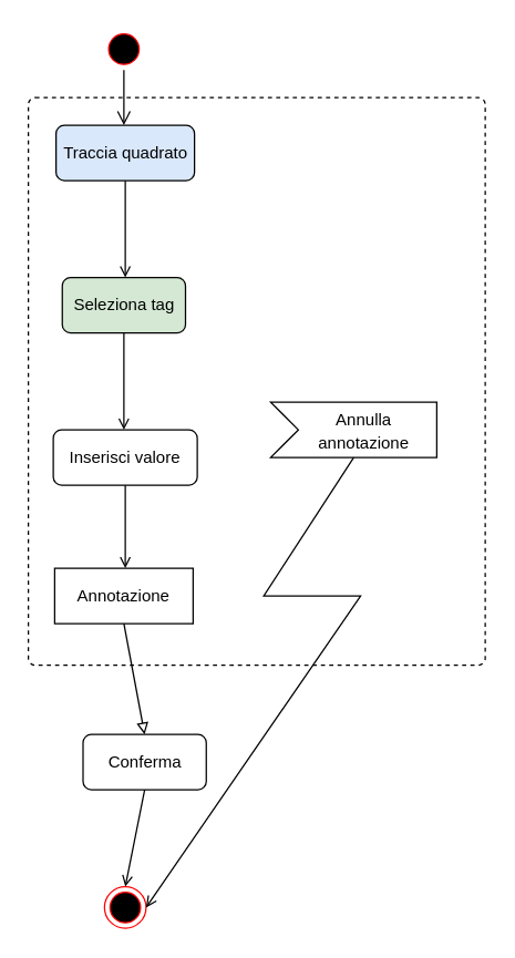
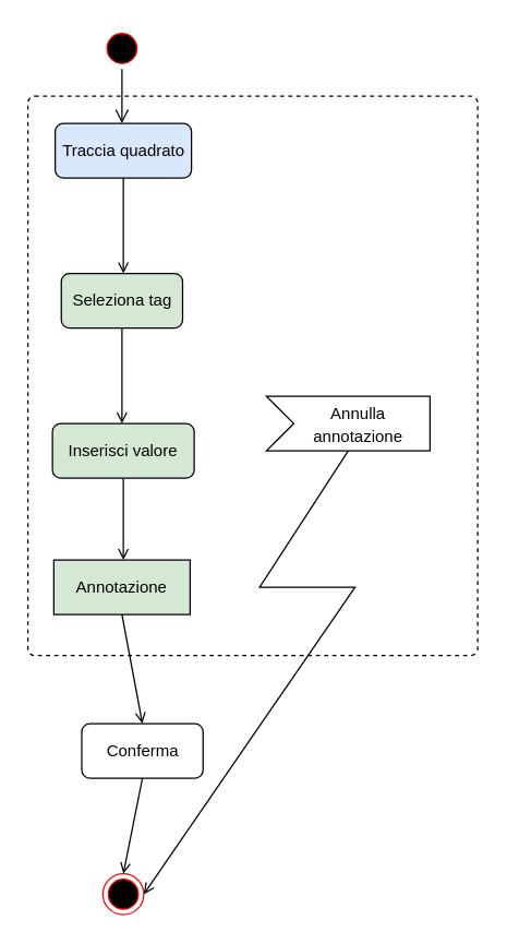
  <mxCell id="0" />
  <mxCell id="1" parent="0" />
  <mxCell id="2" value="" style="html=1;align=center;verticalAlign=top;rounded=1;absoluteArcSize=1;arcSize=10;dashed=1;" parent="1" vertex="1"><mxGeometry x="20" y="70" width="330" height="410" as="geometry" /></mxCell>
  <mxCell id="3" value="" style="ellipse;html=1;shape=endState;fillColor=#000000;strokeColor=#ff0000;" parent="1" vertex="1"><mxGeometry x="75" y="640" width="30" height="30" as="geometry" /></mxCell>
  <mxCell id="4" value="" style="ellipse;html=1;shape=startState;fillColor=#000000;strokeColor=#ff0000;" parent="1" vertex="1"><mxGeometry x="74" y="20" width="30" height="30" as="geometry" /></mxCell>
  <mxCell id="5" value="Traccia quadrato" style="html=1;rounded=1;fillColor=#dae8fc;" parent="1" vertex="1"><mxGeometry x="40" y="90" width="100" height="40" as="geometry" /></mxCell>
  <mxCell id="6" value="" style="edgeStyle=orthogonalEdgeStyle;html=1;verticalAlign=bottom;endArrow=open;endSize=8;strokeColor=#000000;rounded=0;" parent="1" source="4" edge="1"><mxGeometry relative="1" as="geometry"><mxPoint x="89" y="90" as="targetPoint" /><Array as="points"><mxPoint x="90" y="50" /><mxPoint x="90" y="50" /></Array></mxGeometry></mxCell>
  <mxCell id="7" value="" style="endArrow=open;html=1;rounded=0;exitX=0.5;exitY=1;exitDx=0;exitDy=0;endFill=0;" parent="1" source="5" edge="1"><mxGeometry width="50" height="50" relative="1" as="geometry"><mxPoint x="80" y="270" as="sourcePoint" /><mxPoint x="90" y="200" as="targetPoint" /></mxGeometry></mxCell>
  <mxCell id="8" value="Seleziona tag" style="rounded=1;whiteSpace=wrap;html=1;fillColor=#d5e8d4;" parent="1" vertex="1"><mxGeometry x="44.5" y="200" width="89" height="40" as="geometry" /></mxCell>
  <mxCell id="9" value="" style="endArrow=open;html=1;rounded=0;exitX=0.5;exitY=1;exitDx=0;exitDy=0;endFill=0;" parent="1" source="8" edge="1"><mxGeometry width="50" height="50" relative="1" as="geometry"><mxPoint x="80" y="270" as="sourcePoint" /><mxPoint x="89" y="310" as="targetPoint" /></mxGeometry></mxCell>
- <mxCell id="10" value="Inserisci valore" style="rounded=1;whiteSpace=wrap;html=1;" parent="1" vertex="1"><mxGeometry x="38" y="310" width="104" height="40" as="geometry" /></mxCell>
+ <mxCell id="10" value="Inserisci valore" style="rounded=1;whiteSpace=wrap;html=1;fillColor=#d5e8d4;" parent="1" vertex="1"><mxGeometry x="38" y="310" width="104" height="40" as="geometry" /></mxCell>
  <mxCell id="11" value="" style="endArrow=open;html=1;rounded=0;exitX=0.5;exitY=1;exitDx=0;exitDy=0;endFill=0;" parent="1" source="10" edge="1"><mxGeometry width="50" height="50" relative="1" as="geometry"><mxPoint x="80" y="270" as="sourcePoint" /><mxPoint x="90" y="410" as="targetPoint" /></mxGeometry></mxCell>
- <mxCell id="12" value="Annotazione" style="rounded=0;whiteSpace=wrap;html=1;" parent="1" vertex="1"><mxGeometry x="39" y="410" width="100" height="40" as="geometry" /></mxCell>
- <mxCell id="13" value="" style="endArrow=block;html=1;rounded=0;exitX=0.5;exitY=1;exitDx=0;exitDy=0;endFill=0;entryX=0.5;entryY=0;entryDx=0;entryDy=0;" parent="1" source="12" target="16" edge="1"><mxGeometry width="50" height="50" relative="1" as="geometry"><mxPoint x="80" y="270" as="sourcePoint" /><mxPoint x="89" y="530" as="targetPoint" /></mxGeometry></mxCell>
+ <mxCell id="12" value="Annotazione" style="rounded=0;whiteSpace=wrap;html=1;fillColor=#d5e8d4;" parent="1" vertex="1"><mxGeometry x="39" y="410" width="100" height="40" as="geometry" /></mxCell>
+ <mxCell id="13" value="" style="endArrow=open;html=1;rounded=0;exitX=0.5;exitY=1;exitDx=0;exitDy=0;endFill=0;entryX=0.5;entryY=0;entryDx=0;entryDy=0;" parent="1" source="12" target="16" edge="1"><mxGeometry width="50" height="50" relative="1" as="geometry"><mxPoint x="80" y="270" as="sourcePoint" /><mxPoint x="89" y="530" as="targetPoint" /></mxGeometry></mxCell>
  <mxCell id="14" value="&lt;font style=&quot;font-size: 12px;&quot;&gt;Annulla &lt;br&gt;annotazione&lt;/font&gt;" style="html=1;shape=mxgraph.infographic.ribbonSimple;notch1=20;notch2=0;align=center;verticalAlign=middle;fontSize=14;fontStyle=0;fillColor=#FFFFFF;flipH=0;spacingRight=0;spacingLeft=14;rounded=1;" parent="1" vertex="1"><mxGeometry x="195" y="290" width="120" height="40" as="geometry" /></mxCell>
  <mxCell id="15" value="" style="endArrow=open;html=1;rounded=0;strokeColor=#000000;exitX=0;exitY=0;exitDx=60;exitDy=40;exitPerimeter=0;entryX=1;entryY=0.5;entryDx=0;entryDy=0;endFill=0;" parent="1" source="14" target="3" edge="1"><mxGeometry width="50" height="50" relative="1" as="geometry"><mxPoint x="270" y="380" as="sourcePoint" /><mxPoint x="270" y="450" as="targetPoint" /><Array as="points"><mxPoint x="190" y="430" /><mxPoint x="260" y="430" /></Array></mxGeometry></mxCell>
  <mxCell id="16" value="Conferma" style="rounded=1;whiteSpace=wrap;html=1;" vertex="1" parent="1"><mxGeometry x="59.5" y="530" width="89" height="40" as="geometry" /></mxCell>
  <mxCell id="17" value="" style="endArrow=open;html=1;rounded=0;exitX=0.5;exitY=1;exitDx=0;exitDy=0;entryX=0.5;entryY=0;entryDx=0;entryDy=0;endFill=0;" edge="1" parent="1" source="16" target="3"><mxGeometry width="50" height="50" relative="1" as="geometry"><mxPoint x="-10" y="680" as="sourcePoint" /><mxPoint x="40" y="630" as="targetPoint" /></mxGeometry></mxCell>
